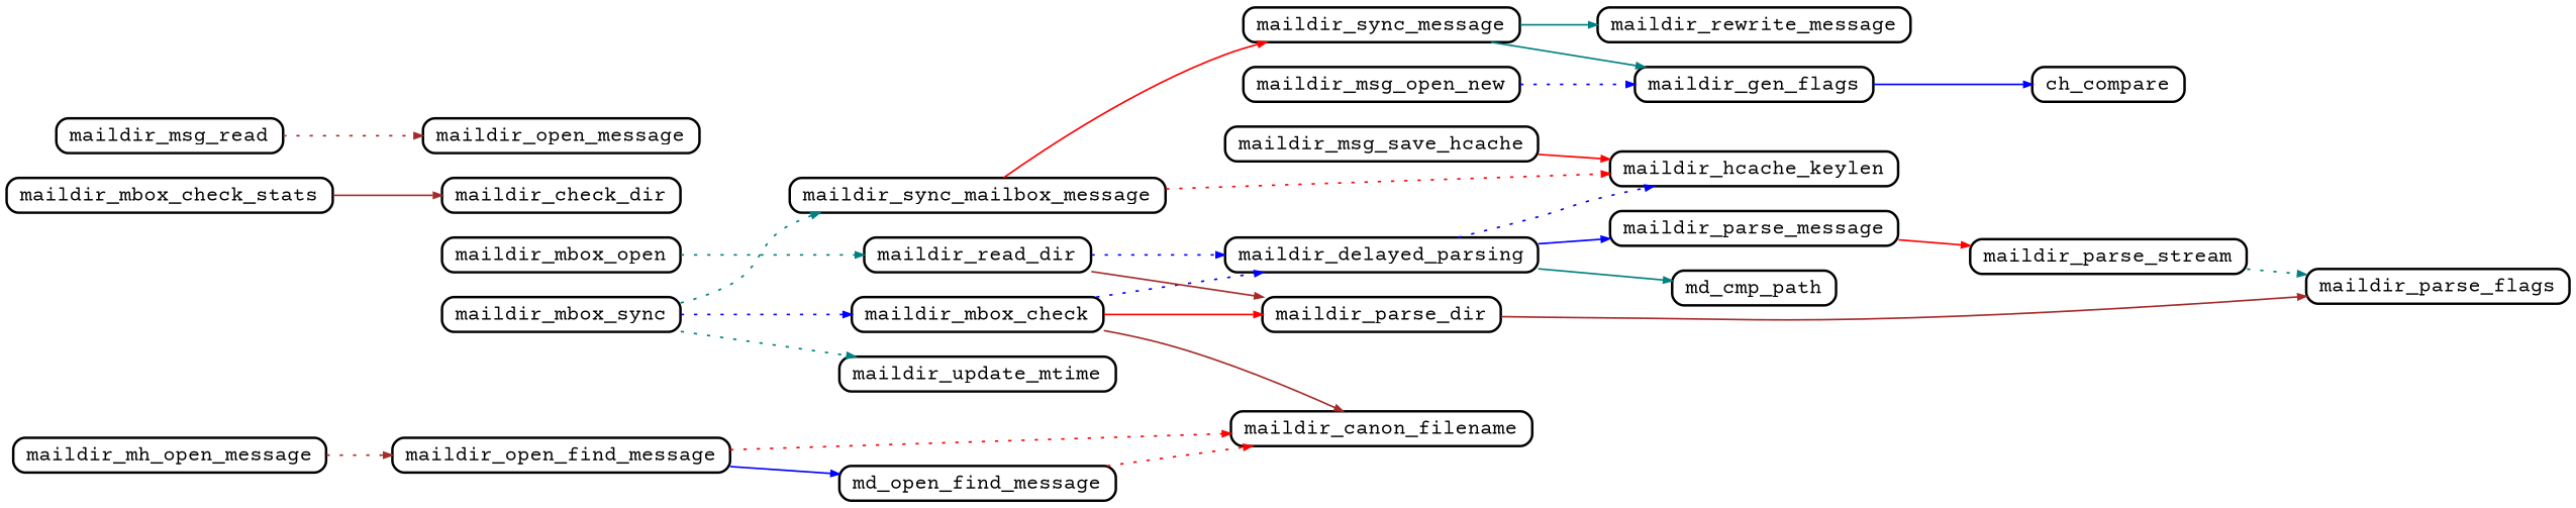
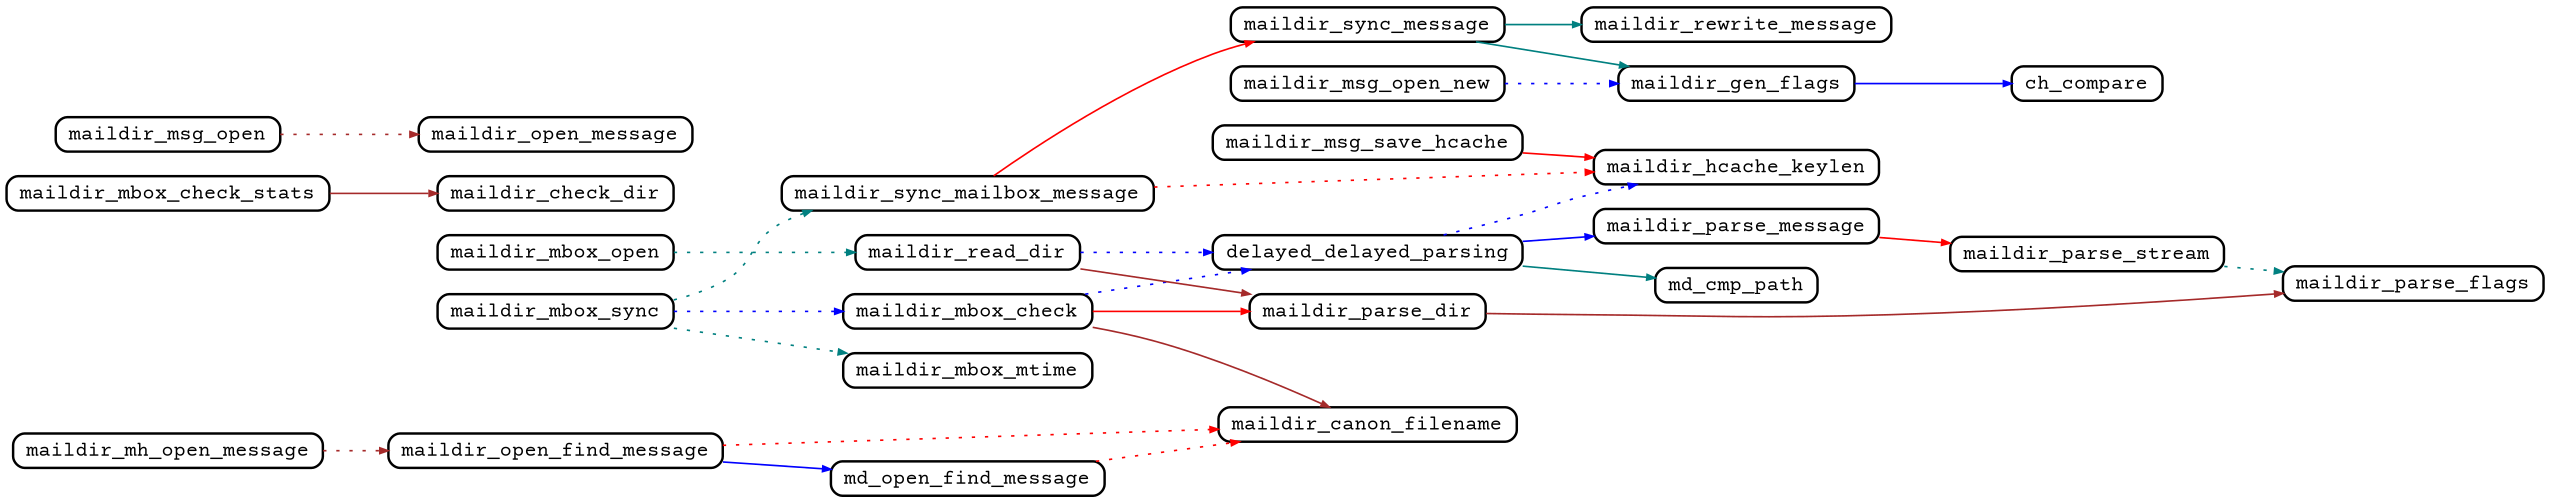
  digraph {
    compound=true
    fontname="Courier Prime"
    nodesep=0.2
    rankdir=LR
    ranksep=0.5
    node [color=black fillcolor="#ffffff" fontname="Courier Prime" fontsize=12 penwidth=1.5 shape=Mrecord style=filled]
    edge [arrowsize=0.5 color=blue fontname="Courier Prime" penwidth=1.0 style=dotted]
-   maildir_delayed_parsing [height=0.2]
+   maildir_delayed_parsing [height=0.2 label=delayed_delayed_parsing]
    maildir_hcache_keylen [height=0.2]
    maildir_parse_message [height=0.2]
    md_cmp_path [height=0.2]
    maildir_parse_flags [height=0.2]
    maildir_parse_stream [height=0.2]
    maildir_gen_flags [height=0.2]
    ch_compare [height=0.2]
    maildir_mbox_check [height=0.2]
    maildir_canon_filename [height=0.2]
    maildir_parse_dir [height=0.2]
    maildir_mbox_check_stats [height=0.2]
    maildir_check_dir [height=0.2]
    maildir_mbox_open [height=0.2]
    maildir_read_dir [height=0.2]
    maildir_mbox_sync [height=0.2]
    maildir_sync_mailbox_message [height=0.2]
-   maildir_update_mtime [height=0.2]
+   maildir_update_mtime [height=0.2 label=maildir_mbox_mtime]
    maildir_sync_message [height=0.2]
    maildir_rewrite_message [height=0.2]
    maildir_mh_open_message [height=0.2]
    maildir_open_find_message [height=0.2]
    md_open_find_message [height=0.2]
-   maildir_msg_open [height=0.2 label=maildir_msg_read]
+   maildir_msg_open [height=0.2]
    maildir_open_message [height=0.2]
    maildir_msg_open_new [height=0.2]
    maildir_msg_save_hcache [height=0.2]
    maildir_delayed_parsing -> maildir_hcache_keylen
    maildir_delayed_parsing -> maildir_parse_message [style=solid]
    maildir_delayed_parsing -> md_cmp_path [color=teal style=solid]
    maildir_parse_message -> maildir_parse_stream [color=red style=solid]
    maildir_parse_stream -> maildir_parse_flags [color=teal]
    maildir_gen_flags -> ch_compare [style=solid]
    maildir_mbox_check -> maildir_delayed_parsing
    maildir_mbox_check -> maildir_canon_filename [color=brown style=solid]
    maildir_mbox_check -> maildir_parse_dir [color=red style=solid]
    maildir_parse_dir -> maildir_parse_flags [color=brown style=solid]
    maildir_mbox_check_stats -> maildir_check_dir [color=brown style=solid]
    maildir_mbox_open -> maildir_read_dir [color=teal]
    maildir_read_dir -> maildir_delayed_parsing
    maildir_read_dir -> maildir_parse_dir [color=brown style=solid]
    maildir_mbox_sync -> maildir_mbox_check
    maildir_mbox_sync -> maildir_sync_mailbox_message [color=teal]
    maildir_mbox_sync -> maildir_update_mtime [color=teal]
    maildir_sync_mailbox_message -> maildir_hcache_keylen [color=red]
    maildir_sync_mailbox_message -> maildir_sync_message [color=red style=solid]
    maildir_sync_message -> maildir_gen_flags [color=teal style=solid]
    maildir_sync_message -> maildir_rewrite_message [color=teal style=solid]
    maildir_mh_open_message -> maildir_open_find_message [color=brown]
    maildir_open_find_message -> maildir_canon_filename [color=red]
    maildir_open_find_message -> md_open_find_message [style=solid]
    md_open_find_message -> maildir_canon_filename [color=red]
    maildir_msg_open -> maildir_open_message [color=brown]
    maildir_msg_open_new -> maildir_gen_flags
    maildir_msg_save_hcache -> maildir_hcache_keylen [color=red style=solid]
  }
